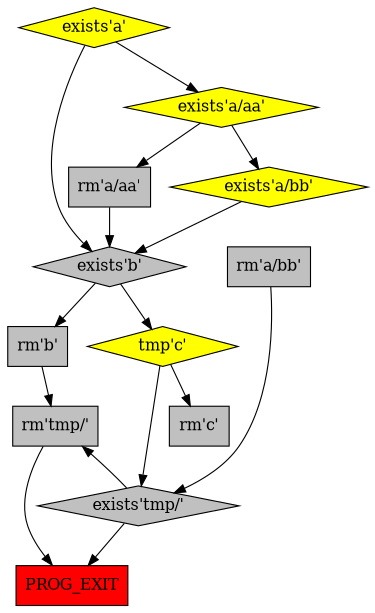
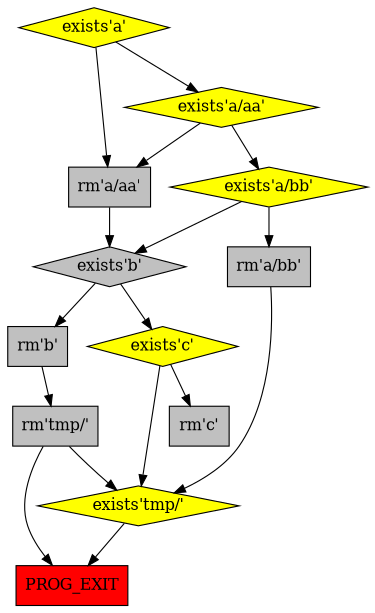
  digraph {
    node [fillcolor=gray shape=diamond style=filled]
    n1 [fillcolor=yellow label="exists'a'"]
    n2 [fillcolor=yellow label="exists'a/aa'"]
    n3 [label="exists'b'"]
    n4 [label="rm'a/aa'" shape=box]
    n5 [fillcolor=yellow label="exists'a/bb'"]
    n6 [label="rm'b'" shape=box]
-   n7 [fillcolor=yellow label="tmp'c'"]
+   n7 [fillcolor=yellow label="exists'c'"]
    n8 [label="rm'a/bb'" shape=box]
    n9 [label="rm'tmp/'" shape=box]
-   n10 [label="exists'tmp/'"]
+   n10 [fillcolor=yellow label="exists'tmp/'"]
    n11 [label="rm'c'" shape=box]
    n12 [fillcolor=red label=PROG_EXIT shape=mbox]
    n1 -> n2
-   n1 -> n3
+   n1 -> n4
    n2 -> n4
    n2 -> n5
    n3 -> n6
    n3 -> n7
    n4 -> n3
    n5 -> n3
+   n5 -> n8
    n6 -> n9
    n7 -> n10
    n7 -> n11
    n8 -> n10
    n9 -> n12
-   n10 -> n9
+   n9 -> n10
    n10 -> n12
  }
